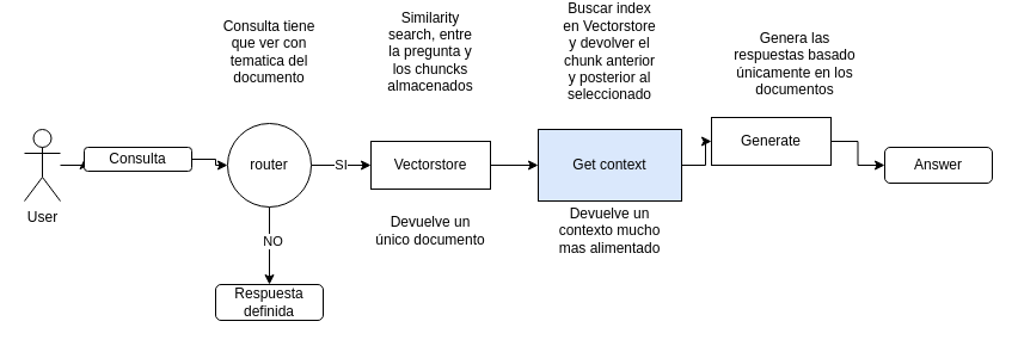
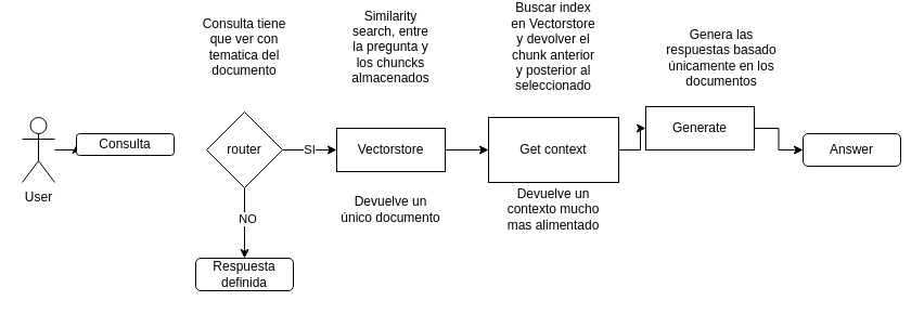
  <mxCell id="0" />
  <mxCell id="1" parent="0" />
  <mxCell id="2" value="" style="edgeStyle=orthogonalEdgeStyle;rounded=0;orthogonalLoop=1;jettySize=auto;html=1;" edge="1" parent="1" source="3" target="5"><mxGeometry relative="1" as="geometry" /></mxCell>
  <mxCell id="3" value="User" style="shape=umlActor;verticalLabelPosition=bottom;verticalAlign=top;html=1;outlineConnect=0;" vertex="1" parent="1"><mxGeometry x="20" y="100" width="30" height="60" as="geometry" /></mxCell>
- <mxCell id="4" style="edgeStyle=orthogonalEdgeStyle;rounded=0;orthogonalLoop=1;jettySize=auto;html=1;entryX=0;entryY=0.5;entryDx=0;entryDy=0;" edge="1" parent="1" source="5" target="9"><mxGeometry relative="1" as="geometry" /></mxCell>
  <mxCell id="5" value="Consulta" style="rounded=1;whiteSpace=wrap;html=1;" vertex="1" parent="1"><mxGeometry x="70" y="115" width="90" height="20" as="geometry" /></mxCell>
  <mxCell id="6" style="edgeStyle=orthogonalEdgeStyle;rounded=0;orthogonalLoop=1;jettySize=auto;html=1;" edge="1" parent="1" source="9" target="11"><mxGeometry relative="1" as="geometry" /></mxCell>
  <mxCell id="7" value="NO" style="edgeLabel;html=1;align=center;verticalAlign=middle;resizable=0;points=[];" vertex="1" connectable="0" parent="6"><mxGeometry x="-0.145" y="2" relative="1" as="geometry"><mxPoint as="offset" /></mxGeometry></mxCell>
  <mxCell id="8" value="SI" style="edgeStyle=orthogonalEdgeStyle;rounded=0;orthogonalLoop=1;jettySize=auto;html=1;entryX=0;entryY=0.5;entryDx=0;entryDy=0;" edge="1" parent="1" source="9" target="13"><mxGeometry relative="1" as="geometry" /></mxCell>
- <mxCell id="9" value="rou&lt;span style=&quot;background-color: transparent; color: light-dark(rgb(0, 0, 0), rgb(255, 255, 255));&quot;&gt;ter&lt;/span&gt;" style="ellipse;whiteSpace=wrap;html=1;" vertex="1" parent="1"><mxGeometry x="190" y="95" width="70" height="70" as="geometry" /></mxCell>
+ <mxCell id="9" value="rou&lt;span style=&quot;background-color: transparent; color: light-dark(rgb(0, 0, 0), rgb(255, 255, 255));&quot;&gt;ter&lt;/span&gt;" style="rhombus;whiteSpace=wrap;html=1;" vertex="1" parent="1"><mxGeometry x="190" y="95" width="70" height="70" as="geometry" /></mxCell>
  <mxCell id="10" value="Consulta tiene que ver con tematica del documento" style="text;html=1;align=center;verticalAlign=middle;whiteSpace=wrap;rounded=0;" vertex="1" parent="1"><mxGeometry x="185" y="20" width="80" height="30" as="geometry" /></mxCell>
  <mxCell id="11" value="Respuesta definida" style="rounded=1;whiteSpace=wrap;html=1;" vertex="1" parent="1"><mxGeometry x="180" y="230" width="90" height="30" as="geometry" /></mxCell>
  <mxCell id="12" style="edgeStyle=orthogonalEdgeStyle;rounded=0;orthogonalLoop=1;jettySize=auto;html=1;entryX=0;entryY=0.5;entryDx=0;entryDy=0;" edge="1" parent="1" source="13" target="17"><mxGeometry relative="1" as="geometry" /></mxCell>
  <mxCell id="13" value="Vectorstore" style="rounded=0;whiteSpace=wrap;html=1;" vertex="1" parent="1"><mxGeometry x="310" y="110" width="100" height="40" as="geometry" /></mxCell>
  <mxCell id="14" value="Similarity search, entre la pregunta y los chuncks almacenados" style="text;html=1;align=center;verticalAlign=middle;whiteSpace=wrap;rounded=0;" vertex="1" parent="1"><mxGeometry x="320" y="20" width="80" height="30" as="geometry" /></mxCell>
  <mxCell id="15" value="Devuelve un único documento" style="text;html=1;align=center;verticalAlign=middle;whiteSpace=wrap;rounded=0;" vertex="1" parent="1"><mxGeometry x="310" y="170" width="100" height="30" as="geometry" /></mxCell>
  <mxCell id="16" style="edgeStyle=orthogonalEdgeStyle;rounded=0;orthogonalLoop=1;jettySize=auto;html=1;entryX=0;entryY=0.5;entryDx=0;entryDy=0;" edge="1" parent="1" source="17" target="21"><mxGeometry relative="1" as="geometry" /></mxCell>
- <mxCell id="17" value="Get context" style="rounded=0;whiteSpace=wrap;html=1;fillColor=#dae8fc;" vertex="1" parent="1"><mxGeometry x="450" y="100" width="120" height="60" as="geometry" /></mxCell>
+ <mxCell id="17" value="Get context" style="rounded=0;whiteSpace=wrap;html=1;" vertex="1" parent="1"><mxGeometry x="450" y="100" width="120" height="60" as="geometry" /></mxCell>
  <mxCell id="18" value="Buscar index en Vectorstore y devolver el chunk anterior y posterior al seleccionado" style="text;html=1;align=center;verticalAlign=middle;whiteSpace=wrap;rounded=0;" vertex="1" parent="1"><mxGeometry x="470" y="20" width="80" height="30" as="geometry" /></mxCell>
  <mxCell id="19" value="Devuelve un contexto mucho mas alimentado" style="text;html=1;align=center;verticalAlign=middle;whiteSpace=wrap;rounded=0;" vertex="1" parent="1"><mxGeometry x="460" y="170" width="100" height="30" as="geometry" /></mxCell>
  <mxCell id="20" style="edgeStyle=orthogonalEdgeStyle;rounded=0;orthogonalLoop=1;jettySize=auto;html=1;entryX=0;entryY=0.5;entryDx=0;entryDy=0;" edge="1" parent="1" source="21" target="23"><mxGeometry relative="1" as="geometry" /></mxCell>
  <mxCell id="21" value="Generate" style="rounded=0;whiteSpace=wrap;html=1;" vertex="1" parent="1"><mxGeometry x="595" y="90" width="100" height="40" as="geometry" /></mxCell>
  <mxCell id="22" value="Genera las respuestas basado únicamente en los documentos" style="text;html=1;align=center;verticalAlign=middle;whiteSpace=wrap;rounded=0;" vertex="1" parent="1"><mxGeometry x="610" y="30" width="110" height="30" as="geometry" /></mxCell>
  <mxCell id="23" value="Answer" style="rounded=1;whiteSpace=wrap;html=1;" vertex="1" parent="1"><mxGeometry x="740" y="115" width="90" height="30" as="geometry" /></mxCell>
